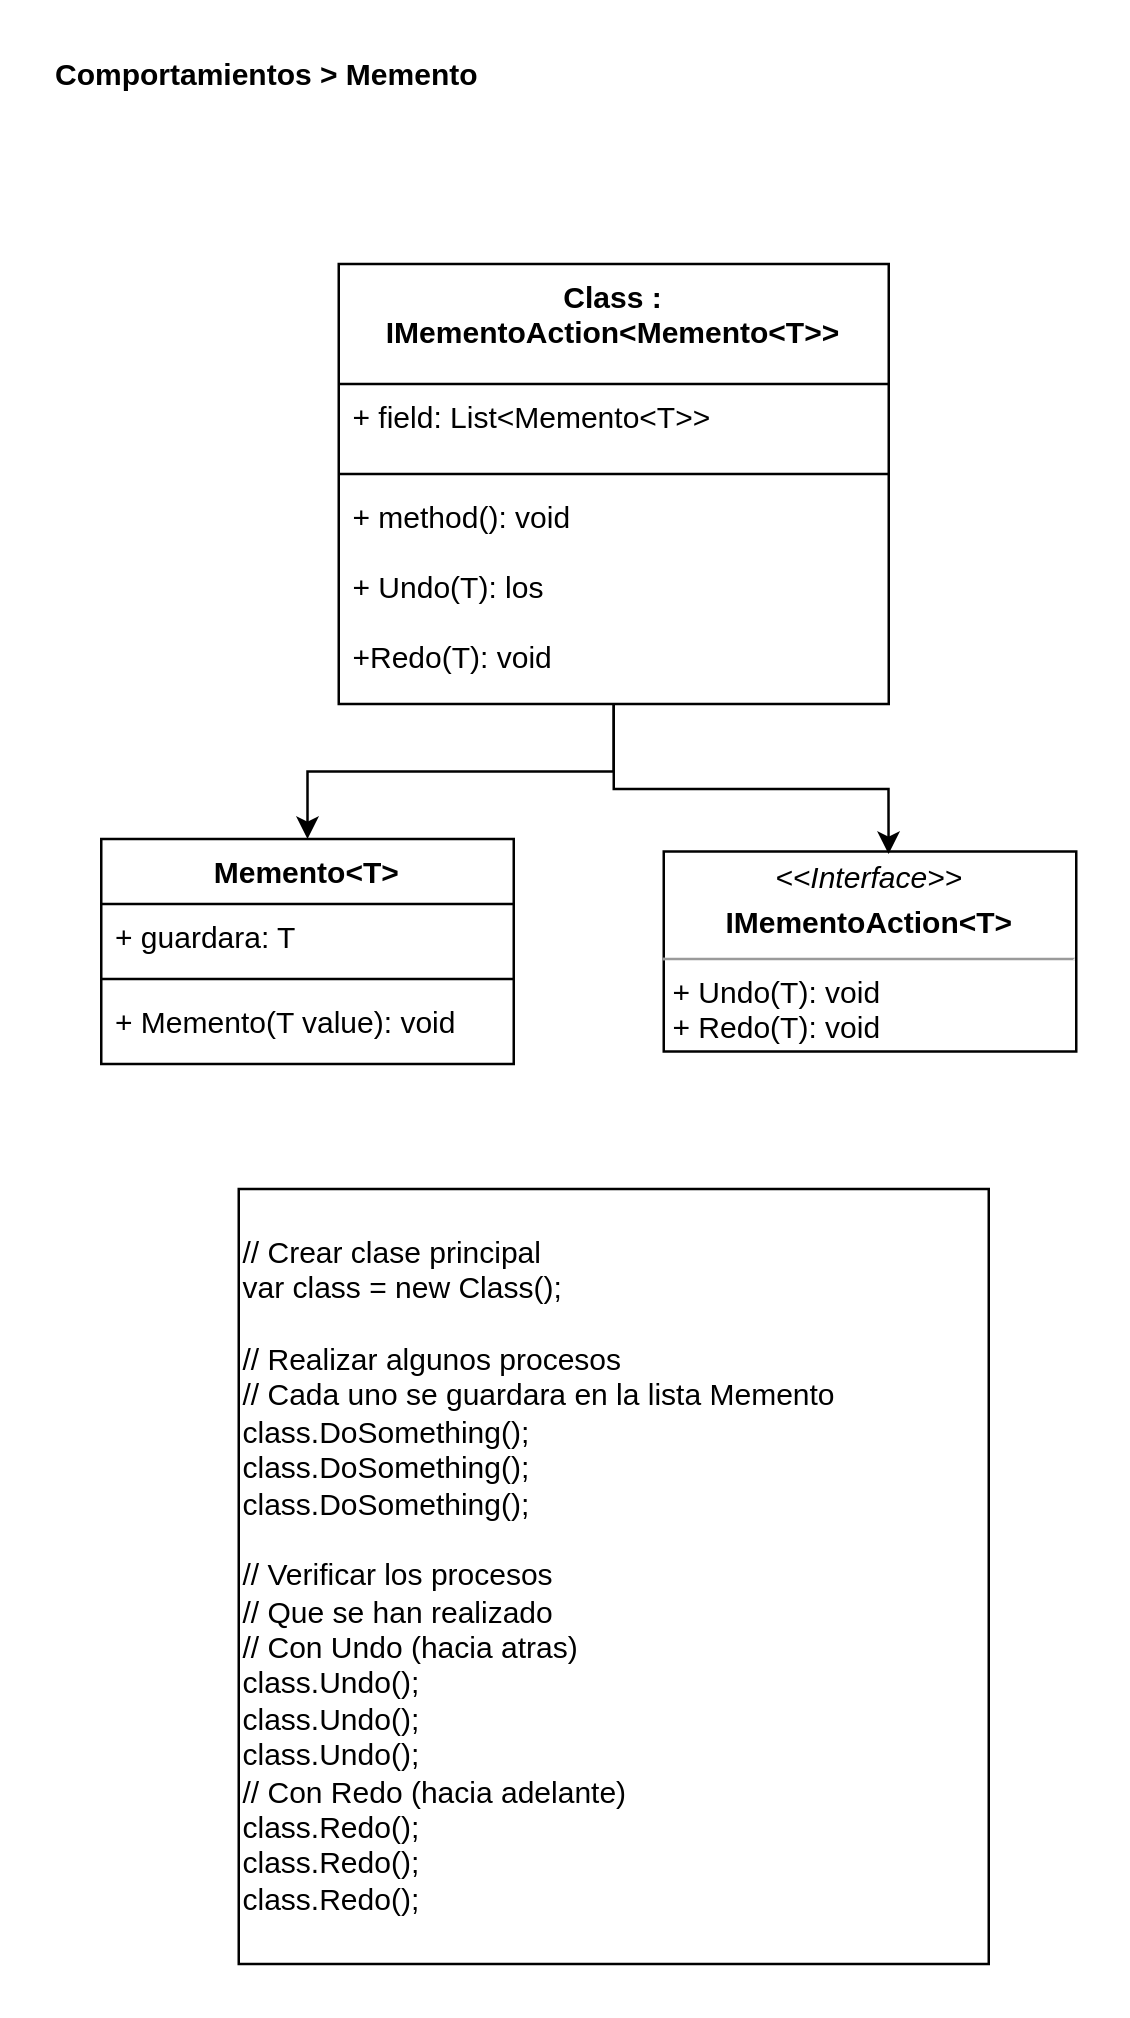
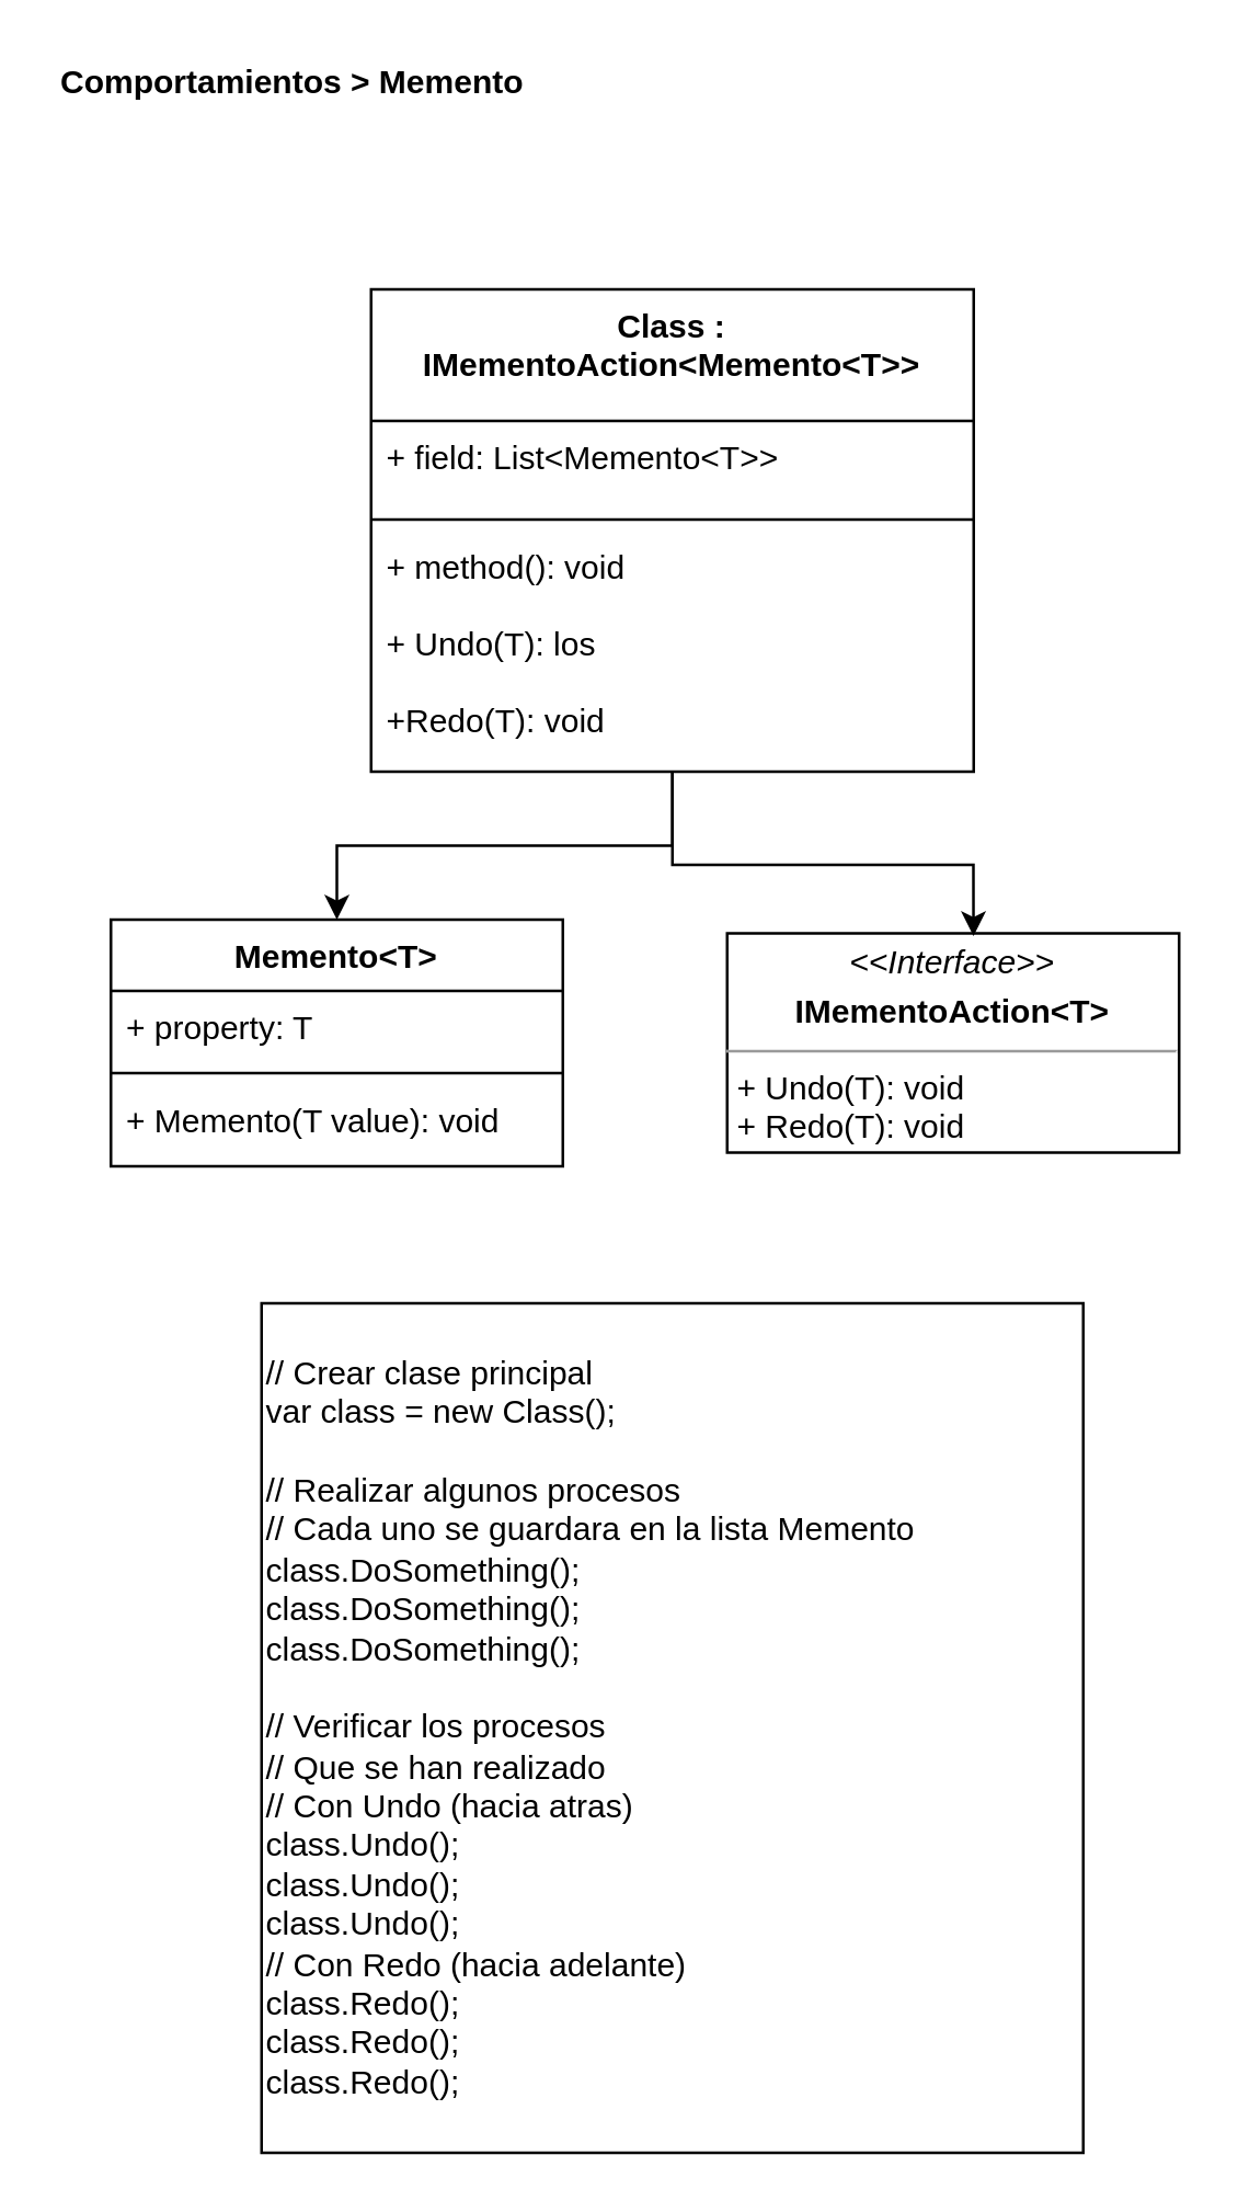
  <mxCell id="0" />
  <mxCell id="1" parent="0" />
  <mxCell id="2" value="// Crear clase principal&lt;br&gt;var class = new Class();&lt;br&gt;&lt;br&gt;// Realizar algunos procesos&lt;br&gt;// Cada uno se guardara en la lista Memento&lt;br&gt;class.DoSomething();&lt;br&gt;class.DoSomething();&lt;br&gt;&lt;span&gt;class.DoSomething();&lt;br&gt;&lt;/span&gt;&lt;br&gt;// Verificar los procesos&lt;br&gt;// Que se han realizado&lt;br&gt;// Con Undo (hacia atras)&lt;br&gt;class.Undo();&lt;br&gt;class.Undo();&lt;br&gt;&lt;span&gt;class.Undo();&lt;br&gt;&lt;/span&gt;// Con Redo (hacia adelante)&lt;span&gt;&lt;br&gt;&lt;/span&gt;&lt;span&gt;class.Redo();&lt;br&gt;&lt;/span&gt;&lt;span&gt;class.Redo();&lt;br&gt;&lt;/span&gt;&lt;span&gt;class.Redo();&lt;/span&gt;" style="rounded=0;whiteSpace=wrap;html=1;align=left;labelBackgroundColor=#ffffff;" parent="1" vertex="1"><mxGeometry x="95" y="475" width="300" height="310" as="geometry" /></mxCell>
  <mxCell id="3" value="&lt;b&gt;Comportamientos &amp;gt; Memento&lt;br&gt;&lt;/b&gt;" style="text;html=1;align=left;verticalAlign=middle;resizable=0;points=[];autosize=1;" parent="1" vertex="1"><mxGeometry x="20" y="20" width="180" height="20" as="geometry" /></mxCell>
  <mxCell id="4" value="&lt;p style=&quot;margin: 0px ; margin-top: 4px ; text-align: center&quot;&gt;&lt;i&gt;&amp;lt;&amp;lt;Interface&amp;gt;&amp;gt;&lt;/i&gt;&lt;/p&gt;&lt;p style=&quot;margin: 0px ; margin-top: 4px ; text-align: center&quot;&gt;&lt;b&gt;IMementoAction&amp;lt;T&amp;gt;&lt;/b&gt;&lt;/p&gt;&lt;hr size=&quot;1&quot;&gt;&lt;p style=&quot;margin: 0px ; margin-left: 4px&quot;&gt;+ Undo(T): void&lt;br&gt;+ Redo(T): void&lt;/p&gt;" style="verticalAlign=top;align=left;overflow=fill;fontSize=12;fontFamily=Helvetica;html=1;" vertex="1" parent="1"><mxGeometry x="265" y="340" width="165" height="80" as="geometry" /></mxCell>
  <mxCell id="5" style="edgeStyle=orthogonalEdgeStyle;rounded=0;orthogonalLoop=1;jettySize=auto;html=1;entryX=0.545;entryY=0.013;entryDx=0;entryDy=0;entryPerimeter=0;" edge="1" parent="1" source="11" target="4"><mxGeometry relative="1" as="geometry"><Array as="points"><mxPoint x="245" y="315" /><mxPoint x="355" y="315" /></Array></mxGeometry></mxCell>
  <mxCell id="6" style="edgeStyle=orthogonalEdgeStyle;rounded=0;orthogonalLoop=1;jettySize=auto;html=1;entryX=0.5;entryY=0;entryDx=0;entryDy=0;" edge="1" parent="1" source="11" target="7"><mxGeometry relative="1" as="geometry" /></mxCell>
  <mxCell id="7" value="Memento&lt;T&gt;" style="swimlane;fontStyle=1;align=center;verticalAlign=top;childLayout=stackLayout;horizontal=1;startSize=26;horizontalStack=0;resizeParent=1;resizeParentMax=0;resizeLast=0;collapsible=1;marginBottom=0;" vertex="1" parent="1"><mxGeometry x="40" y="335" width="165" height="90" as="geometry" /></mxCell>
- <mxCell id="8" value="+ guardara: T" style="text;strokeColor=none;fillColor=none;align=left;verticalAlign=top;spacingLeft=4;spacingRight=4;overflow=hidden;rotatable=0;points=[[0,0.5],[1,0.5]];portConstraint=eastwest;" vertex="1" parent="7"><mxGeometry y="26" width="165" height="26" as="geometry" /></mxCell>
+ <mxCell id="8" value="+ property: T" style="text;strokeColor=none;fillColor=none;align=left;verticalAlign=top;spacingLeft=4;spacingRight=4;overflow=hidden;rotatable=0;points=[[0,0.5],[1,0.5]];portConstraint=eastwest;" vertex="1" parent="7"><mxGeometry y="26" width="165" height="26" as="geometry" /></mxCell>
  <mxCell id="9" value="" style="line;strokeWidth=1;fillColor=none;align=left;verticalAlign=middle;spacingTop=-1;spacingLeft=3;spacingRight=3;rotatable=0;labelPosition=right;points=[];portConstraint=eastwest;" vertex="1" parent="7"><mxGeometry y="52" width="165" height="8" as="geometry" /></mxCell>
  <mxCell id="10" value="+ Memento(T value): void" style="text;strokeColor=none;fillColor=none;align=left;verticalAlign=top;spacingLeft=4;spacingRight=4;overflow=hidden;rotatable=0;points=[[0,0.5],[1,0.5]];portConstraint=eastwest;" vertex="1" parent="7"><mxGeometry y="60" width="165" height="30" as="geometry" /></mxCell>
  <mxCell id="11" value="Class : &#10;IMementoAction&lt;Memento&lt;T&gt;&gt;" style="swimlane;fontStyle=1;align=center;verticalAlign=top;childLayout=stackLayout;horizontal=1;startSize=48;horizontalStack=0;resizeParent=1;resizeParentMax=0;resizeLast=0;collapsible=1;marginBottom=0;" parent="1" vertex="1"><mxGeometry x="135" y="105" width="220" height="176" as="geometry"><mxRectangle x="150" y="170" width="210" height="30" as="alternateBounds" /></mxGeometry></mxCell>
  <mxCell id="12" value="+ field: List&lt;Memento&lt;T&gt;&gt;" style="text;strokeColor=none;fillColor=none;align=left;verticalAlign=top;spacingLeft=4;spacingRight=4;overflow=hidden;rotatable=0;points=[[0,0.5],[1,0.5]];portConstraint=eastwest;" parent="11" vertex="1"><mxGeometry y="48" width="220" height="32" as="geometry" /></mxCell>
  <mxCell id="13" value="" style="line;strokeWidth=1;fillColor=none;align=left;verticalAlign=middle;spacingTop=-1;spacingLeft=3;spacingRight=3;rotatable=0;labelPosition=right;points=[];portConstraint=eastwest;" parent="11" vertex="1"><mxGeometry y="80" width="220" height="8" as="geometry" /></mxCell>
  <mxCell id="14" value="+ method(): void&#10;&#10;+ Undo(T): los&#10;&#10;+Redo(T): void" style="text;strokeColor=none;fillColor=none;align=left;verticalAlign=top;spacingLeft=4;spacingRight=4;overflow=hidden;rotatable=0;points=[[0,0.5],[1,0.5]];portConstraint=eastwest;" parent="11" vertex="1"><mxGeometry y="88" width="220" height="88" as="geometry" /></mxCell>
